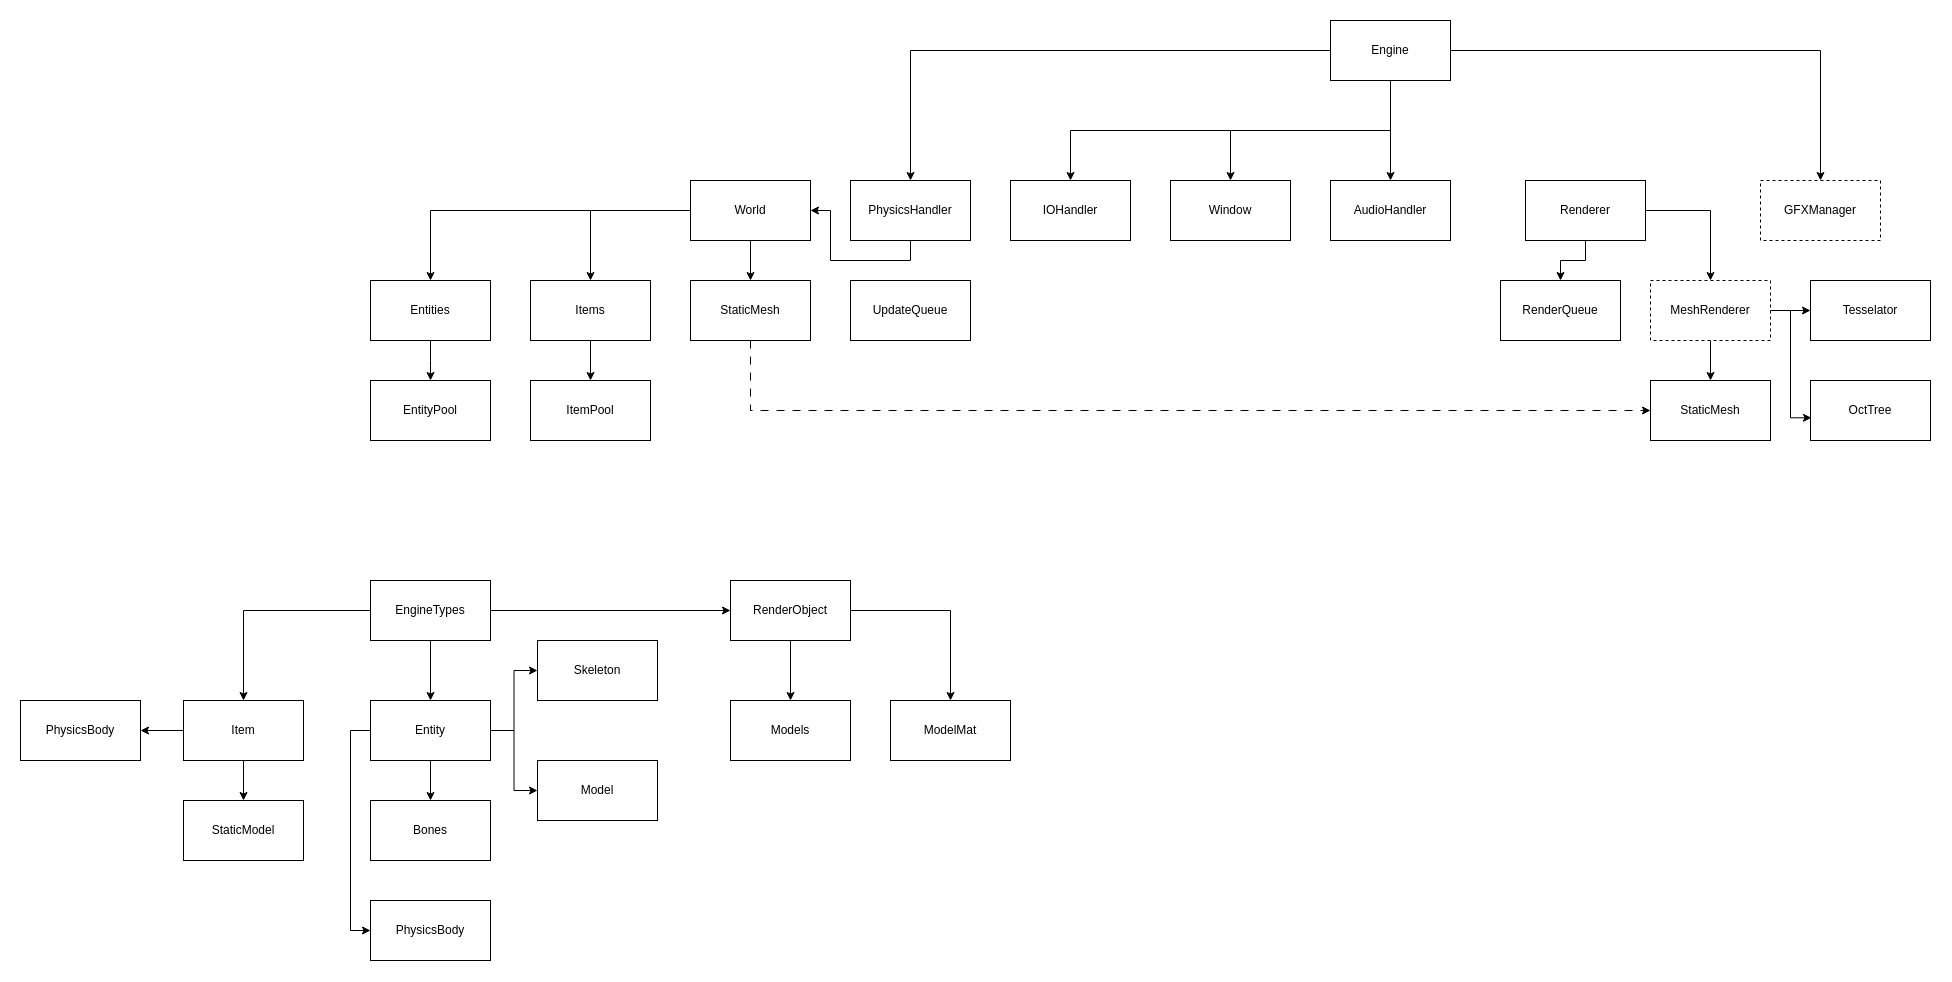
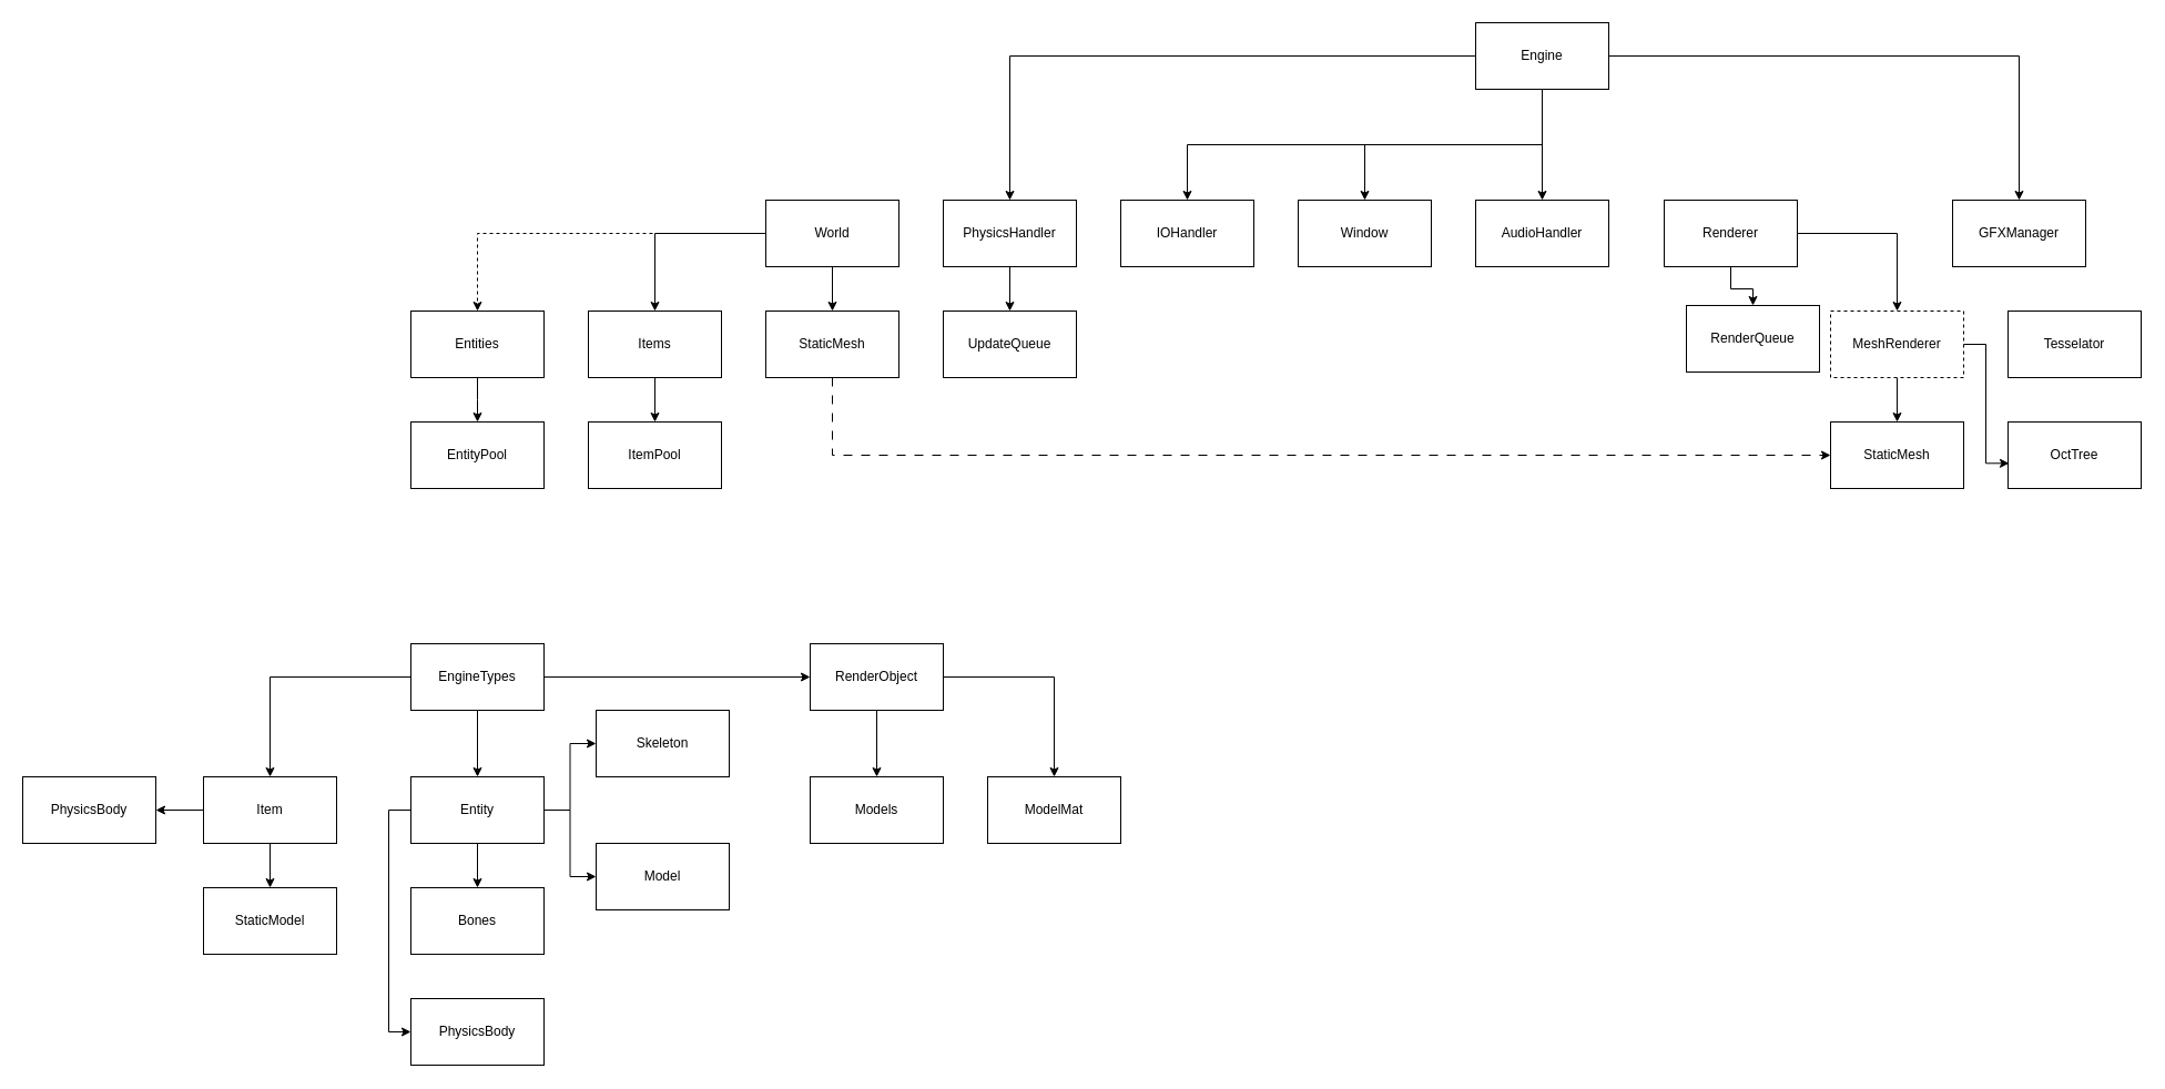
  <mxCell id="0" />
  <mxCell id="1" parent="0" />
  <mxCell id="2" style="edgeStyle=orthogonalEdgeStyle;rounded=0;orthogonalLoop=1;jettySize=auto;html=1;exitX=0.5;exitY=1;exitDx=0;exitDy=0;entryX=0.5;entryY=0;entryDx=0;entryDy=0;" parent="1" source="7" target="8" edge="1"><mxGeometry relative="1" as="geometry" /></mxCell>
  <mxCell id="3" style="edgeStyle=orthogonalEdgeStyle;rounded=0;orthogonalLoop=1;jettySize=auto;html=1;exitX=0.5;exitY=1;exitDx=0;exitDy=0;entryX=0.5;entryY=0;entryDx=0;entryDy=0;" parent="1" source="7" target="9" edge="1"><mxGeometry relative="1" as="geometry" /></mxCell>
  <mxCell id="4" style="edgeStyle=orthogonalEdgeStyle;rounded=0;orthogonalLoop=1;jettySize=auto;html=1;exitX=0.5;exitY=1;exitDx=0;exitDy=0;" parent="1" source="7" target="10" edge="1"><mxGeometry relative="1" as="geometry" /></mxCell>
  <mxCell id="5" style="edgeStyle=orthogonalEdgeStyle;rounded=0;orthogonalLoop=1;jettySize=auto;html=1;exitX=0;exitY=0.5;exitDx=0;exitDy=0;entryX=0.5;entryY=0;entryDx=0;entryDy=0;" parent="1" source="7" target="16" edge="1"><mxGeometry relative="1" as="geometry" /></mxCell>
  <mxCell id="6" style="edgeStyle=orthogonalEdgeStyle;rounded=0;orthogonalLoop=1;jettySize=auto;html=1;exitX=1;exitY=0.5;exitDx=0;exitDy=0;entryX=0.5;entryY=0;entryDx=0;entryDy=0;" edge="1" parent="1" source="7" target="60"><mxGeometry relative="1" as="geometry" /></mxCell>
  <mxCell id="7" value="Engine" style="rounded=0;whiteSpace=wrap;html=1;" parent="1" vertex="1"><mxGeometry x="1330" y="20" width="120" height="60" as="geometry" /></mxCell>
  <mxCell id="8" value="IOHandler" style="rounded=0;whiteSpace=wrap;html=1;" parent="1" vertex="1"><mxGeometry y="180" width="120" height="60" as="geometry" x="1010" /></mxCell>
  <mxCell id="9" value="Window" style="rounded=0;whiteSpace=wrap;html=1;" parent="1" vertex="1"><mxGeometry x="1170" y="180" width="120" height="60" as="geometry" /></mxCell>
  <mxCell id="10" value="AudioHandler" style="rounded=0;whiteSpace=wrap;html=1;" parent="1" vertex="1"><mxGeometry x="1330" y="180" width="120" height="60" as="geometry" /></mxCell>
  <mxCell id="11" style="edgeStyle=orthogonalEdgeStyle;rounded=0;orthogonalLoop=1;jettySize=auto;html=1;exitX=0.5;exitY=1;exitDx=0;exitDy=0;" parent="1" source="13" target="14" edge="1"><mxGeometry relative="1" as="geometry" /></mxCell>
  <mxCell id="12" style="edgeStyle=orthogonalEdgeStyle;rounded=0;orthogonalLoop=1;jettySize=auto;html=1;exitX=1;exitY=0.5;exitDx=0;exitDy=0;entryX=0.5;entryY=0;entryDx=0;entryDy=0;" parent="1" source="13" target="32" edge="1"><mxGeometry relative="1" as="geometry" /></mxCell>
- <mxCell id="13" value="Renderer" style="rounded=0;whiteSpace=wrap;html=1;" parent="1" vertex="1"><mxGeometry x="1525" y="180" width="120" height="60" as="geometry" /></mxCell>
- <mxCell id="14" value="RenderQueue" style="rounded=0;whiteSpace=wrap;html=1;" parent="1" vertex="1"><mxGeometry x="1500" y="280" width="120" height="60" as="geometry" /></mxCell>
- <mxCell id="15" style="edgeStyle=orthogonalEdgeStyle;rounded=0;orthogonalLoop=1;jettySize=auto;html=1;exitX=0.5;exitY=1;exitDx=0;exitDy=0;" parent="1" source="16" target="21" edge="1"><mxGeometry relative="1" as="geometry" /></mxCell>
+ <mxCell id="13" value="Renderer" style="rounded=0;whiteSpace=wrap;html=1;" parent="1" vertex="1"><mxGeometry x="1500" y="180" width="120" height="60" as="geometry" /></mxCell>
+ <mxCell id="14" value="RenderQueue" style="rounded=0;whiteSpace=wrap;html=1;" parent="1" vertex="1"><mxGeometry x="1520" y="275" width="120" height="60" as="geometry" /></mxCell>
+ <mxCell id="15" style="edgeStyle=orthogonalEdgeStyle;rounded=0;orthogonalLoop=1;jettySize=auto;html=1;exitX=0.5;exitY=1;exitDx=0;exitDy=0;entryX=0.5;entryY=0;entryDx=0;entryDy=0;" parent="1" source="16" target="17" edge="1"><mxGeometry relative="1" as="geometry" /></mxCell>
  <mxCell id="16" value="PhysicsHandler" style="rounded=0;whiteSpace=wrap;html=1;" parent="1" vertex="1"><mxGeometry x="850" y="180" width="120" height="60" as="geometry" /></mxCell>
  <mxCell id="17" value="UpdateQueue" style="rounded=0;whiteSpace=wrap;html=1;" parent="1" vertex="1"><mxGeometry x="850" y="280" width="120" height="60" as="geometry" /></mxCell>
  <mxCell id="18" style="edgeStyle=orthogonalEdgeStyle;rounded=0;orthogonalLoop=1;jettySize=auto;html=1;exitX=0.5;exitY=1;exitDx=0;exitDy=0;entryX=0.5;entryY=0;entryDx=0;entryDy=0;" parent="1" source="21" target="23" edge="1"><mxGeometry relative="1" as="geometry" /></mxCell>
  <mxCell id="19" style="edgeStyle=orthogonalEdgeStyle;rounded=0;orthogonalLoop=1;jettySize=auto;html=1;exitX=0;exitY=0.5;exitDx=0;exitDy=0;entryX=0.5;entryY=0;entryDx=0;entryDy=0;" parent="1" source="21" target="25" edge="1"><mxGeometry relative="1" as="geometry" /></mxCell>
- <mxCell id="20" style="edgeStyle=orthogonalEdgeStyle;rounded=0;orthogonalLoop=1;jettySize=auto;html=1;exitX=0;exitY=0.5;exitDx=0;exitDy=0;entryX=0.5;entryY=0;entryDx=0;entryDy=0;" parent="1" source="21" target="27" edge="1"><mxGeometry relative="1" as="geometry" /></mxCell>
+ <mxCell id="20" style="edgeStyle=orthogonalEdgeStyle;rounded=0;orthogonalLoop=1;jettySize=auto;html=1;exitX=0;exitY=0.5;exitDx=0;exitDy=0;entryX=0.5;entryY=0;entryDx=0;entryDy=0;dashed=1;" parent="1" source="21" target="27" edge="1"><mxGeometry relative="1" as="geometry" /></mxCell>
  <mxCell id="21" value="World" style="rounded=0;whiteSpace=wrap;html=1;" parent="1" vertex="1"><mxGeometry x="690" y="180" width="120" height="60" as="geometry" /></mxCell>
  <mxCell id="22" style="edgeStyle=orthogonalEdgeStyle;rounded=0;orthogonalLoop=1;jettySize=auto;html=1;exitX=0.5;exitY=1;exitDx=0;exitDy=0;entryX=0;entryY=0.5;entryDx=0;entryDy=0;dashed=1;dashPattern=8 8;" parent="1" source="23" target="33" edge="1"><mxGeometry relative="1" as="geometry" /></mxCell>
  <mxCell id="23" value="StaticMesh" style="rounded=0;whiteSpace=wrap;html=1;" parent="1" vertex="1"><mxGeometry x="690" y="280" width="120" height="60" as="geometry" /></mxCell>
  <mxCell id="24" style="edgeStyle=orthogonalEdgeStyle;rounded=0;orthogonalLoop=1;jettySize=auto;html=1;exitX=0.5;exitY=1;exitDx=0;exitDy=0;entryX=0.5;entryY=0;entryDx=0;entryDy=0;" parent="1" source="25" target="29" edge="1"><mxGeometry relative="1" as="geometry" /></mxCell>
  <mxCell id="25" value="Items" style="rounded=0;whiteSpace=wrap;html=1;" parent="1" vertex="1"><mxGeometry x="530" y="280" width="120" height="60" as="geometry" /></mxCell>
  <mxCell id="26" style="edgeStyle=orthogonalEdgeStyle;rounded=0;orthogonalLoop=1;jettySize=auto;html=1;exitX=0.5;exitY=1;exitDx=0;exitDy=0;" parent="1" source="27" edge="1"><mxGeometry relative="1" as="geometry"><mxPoint x="430" y="380" as="targetPoint" /></mxGeometry></mxCell>
  <mxCell id="27" value="Entities" style="rounded=0;whiteSpace=wrap;html=1;" parent="1" vertex="1"><mxGeometry x="370" y="280" width="120" height="60" as="geometry" /></mxCell>
  <mxCell id="28" value="EntityPool" style="rounded=0;whiteSpace=wrap;html=1;" parent="1" vertex="1"><mxGeometry x="370" y="380" width="120" height="60" as="geometry" /></mxCell>
  <mxCell id="29" value="ItemPool" style="rounded=0;whiteSpace=wrap;html=1;" parent="1" vertex="1"><mxGeometry x="530" y="380" width="120" height="60" as="geometry" /></mxCell>
- <mxCell id="30" style="edgeStyle=orthogonalEdgeStyle;rounded=0;orthogonalLoop=1;jettySize=auto;html=1;exitX=1;exitY=0.5;exitDx=0;exitDy=0;entryX=0;entryY=0.5;entryDx=0;entryDy=0;" parent="1" source="32" target="35" edge="1"><mxGeometry relative="1" as="geometry" /></mxCell>
  <mxCell id="31" style="edgeStyle=orthogonalEdgeStyle;rounded=0;orthogonalLoop=1;jettySize=auto;html=1;exitX=0.5;exitY=1;exitDx=0;exitDy=0;entryX=0.5;entryY=0;entryDx=0;entryDy=0;" parent="1" source="32" target="33" edge="1"><mxGeometry relative="1" as="geometry" /></mxCell>
  <mxCell id="32" value="MeshRenderer" style="rounded=0;whiteSpace=wrap;html=1;dashed=1;" parent="1" vertex="1"><mxGeometry x="1650" y="280" width="120" height="60" as="geometry" /></mxCell>
  <mxCell id="33" value="StaticMesh" style="rounded=0;whiteSpace=wrap;html=1;" parent="1" vertex="1"><mxGeometry x="1650" y="380" width="120" height="60" as="geometry" /></mxCell>
  <mxCell id="34" value="OctTree" style="rounded=0;whiteSpace=wrap;html=1;" parent="1" vertex="1"><mxGeometry x="1810" y="380" width="120" height="60" as="geometry" /></mxCell>
  <mxCell id="35" value="Tesselator" style="rounded=0;whiteSpace=wrap;html=1;" parent="1" vertex="1"><mxGeometry x="1810" y="280" width="120" height="60" as="geometry" /></mxCell>
  <mxCell id="36" style="edgeStyle=orthogonalEdgeStyle;rounded=0;orthogonalLoop=1;jettySize=auto;html=1;exitX=1;exitY=0.5;exitDx=0;exitDy=0;entryX=0.008;entryY=0.622;entryDx=0;entryDy=0;entryPerimeter=0;" parent="1" source="32" target="34" edge="1"><mxGeometry relative="1" as="geometry" /></mxCell>
  <mxCell id="37" style="edgeStyle=orthogonalEdgeStyle;rounded=0;orthogonalLoop=1;jettySize=auto;html=1;exitX=0.5;exitY=1;exitDx=0;exitDy=0;entryX=0.5;entryY=0;entryDx=0;entryDy=0;" parent="1" source="40" target="45" edge="1"><mxGeometry relative="1" as="geometry" /></mxCell>
  <mxCell id="38" style="edgeStyle=orthogonalEdgeStyle;rounded=0;orthogonalLoop=1;jettySize=auto;html=1;exitX=0;exitY=0.5;exitDx=0;exitDy=0;entryX=0.5;entryY=0;entryDx=0;entryDy=0;" parent="1" source="40" target="48" edge="1"><mxGeometry relative="1" as="geometry" /></mxCell>
  <mxCell id="39" style="edgeStyle=orthogonalEdgeStyle;rounded=0;orthogonalLoop=1;jettySize=auto;html=1;exitX=1;exitY=0.5;exitDx=0;exitDy=0;entryX=0;entryY=0.5;entryDx=0;entryDy=0;" parent="1" source="40" target="57" edge="1"><mxGeometry relative="1" as="geometry" /></mxCell>
  <mxCell id="40" value="EngineTypes" style="rounded=0;whiteSpace=wrap;html=1;" parent="1" vertex="1"><mxGeometry x="370" y="580" width="120" height="60" as="geometry" /></mxCell>
  <mxCell id="41" style="edgeStyle=orthogonalEdgeStyle;rounded=0;orthogonalLoop=1;jettySize=auto;html=1;exitX=1;exitY=0.5;exitDx=0;exitDy=0;" parent="1" source="45" target="51" edge="1"><mxGeometry relative="1" as="geometry" /></mxCell>
  <mxCell id="42" style="edgeStyle=orthogonalEdgeStyle;rounded=0;orthogonalLoop=1;jettySize=auto;html=1;exitX=0.5;exitY=1;exitDx=0;exitDy=0;entryX=0.5;entryY=0;entryDx=0;entryDy=0;" parent="1" source="45" target="49" edge="1"><mxGeometry relative="1" as="geometry" /></mxCell>
  <mxCell id="43" style="edgeStyle=orthogonalEdgeStyle;rounded=0;orthogonalLoop=1;jettySize=auto;html=1;exitX=1;exitY=0.5;exitDx=0;exitDy=0;entryX=0;entryY=0.5;entryDx=0;entryDy=0;" parent="1" source="45" target="50" edge="1"><mxGeometry relative="1" as="geometry" /></mxCell>
  <mxCell id="44" style="edgeStyle=orthogonalEdgeStyle;rounded=0;orthogonalLoop=1;jettySize=auto;html=1;exitX=0;exitY=0.5;exitDx=0;exitDy=0;entryX=0;entryY=0.5;entryDx=0;entryDy=0;" parent="1" source="45" target="52" edge="1"><mxGeometry relative="1" as="geometry"><Array as="points"><mxPoint x="350" y="730" /><mxPoint x="350" y="930" /></Array></mxGeometry></mxCell>
  <mxCell id="45" value="Entity" style="rounded=0;whiteSpace=wrap;html=1;" parent="1" vertex="1"><mxGeometry x="370" y="700" width="120" height="60" as="geometry" /></mxCell>
  <mxCell id="46" style="edgeStyle=orthogonalEdgeStyle;rounded=0;orthogonalLoop=1;jettySize=auto;html=1;exitX=0.5;exitY=1;exitDx=0;exitDy=0;entryX=0.5;entryY=0;entryDx=0;entryDy=0;" parent="1" source="48" target="53" edge="1"><mxGeometry relative="1" as="geometry" /></mxCell>
  <mxCell id="47" style="edgeStyle=orthogonalEdgeStyle;rounded=0;orthogonalLoop=1;jettySize=auto;html=1;exitX=0;exitY=0.5;exitDx=0;exitDy=0;entryX=1;entryY=0.5;entryDx=0;entryDy=0;" parent="1" source="48" target="54" edge="1"><mxGeometry relative="1" as="geometry" /></mxCell>
  <mxCell id="48" value="Item" style="rounded=0;whiteSpace=wrap;html=1;" parent="1" vertex="1"><mxGeometry x="183" y="700" width="120" height="60" as="geometry" /></mxCell>
  <mxCell id="49" value="Bones" style="rounded=0;whiteSpace=wrap;html=1;" parent="1" vertex="1"><mxGeometry x="370" y="800" width="120" height="60" as="geometry" /></mxCell>
  <mxCell id="50" value="Model" style="rounded=0;whiteSpace=wrap;html=1;" parent="1" vertex="1"><mxGeometry x="537" y="760" width="120" height="60" as="geometry" /></mxCell>
  <mxCell id="51" value="Skeleton" style="rounded=0;whiteSpace=wrap;html=1;" parent="1" vertex="1"><mxGeometry x="537" y="640" width="120" height="60" as="geometry" /></mxCell>
  <mxCell id="52" value="PhysicsBody" style="rounded=0;whiteSpace=wrap;html=1;" parent="1" vertex="1"><mxGeometry x="370" y="900" width="120" height="60" as="geometry" /></mxCell>
  <mxCell id="53" value="StaticModel" style="rounded=0;whiteSpace=wrap;html=1;" parent="1" vertex="1"><mxGeometry x="183" y="800" width="120" height="60" as="geometry" /></mxCell>
  <mxCell id="54" value="PhysicsBody" style="rounded=0;whiteSpace=wrap;html=1;" parent="1" vertex="1"><mxGeometry x="20" y="700" width="120" height="60" as="geometry" /></mxCell>
  <mxCell id="55" style="edgeStyle=orthogonalEdgeStyle;rounded=0;orthogonalLoop=1;jettySize=auto;html=1;exitX=0.5;exitY=1;exitDx=0;exitDy=0;entryX=0.5;entryY=0;entryDx=0;entryDy=0;" parent="1" source="57" target="58" edge="1"><mxGeometry relative="1" as="geometry" /></mxCell>
  <mxCell id="56" style="edgeStyle=orthogonalEdgeStyle;rounded=0;orthogonalLoop=1;jettySize=auto;html=1;exitX=1;exitY=0.5;exitDx=0;exitDy=0;" parent="1" source="57" target="59" edge="1"><mxGeometry relative="1" as="geometry" /></mxCell>
  <mxCell id="57" value="RenderObject" style="rounded=0;whiteSpace=wrap;html=1;" parent="1" vertex="1"><mxGeometry x="730" y="580" width="120" height="60" as="geometry" /></mxCell>
  <mxCell id="58" value="Models" style="rounded=0;whiteSpace=wrap;html=1;" parent="1" vertex="1"><mxGeometry x="730" y="700" width="120" height="60" as="geometry" /></mxCell>
  <mxCell id="59" value="ModelMat" style="rounded=0;whiteSpace=wrap;html=1;" parent="1" vertex="1"><mxGeometry x="890" y="700" width="120" height="60" as="geometry" /></mxCell>
- <mxCell id="60" value="GFXManager" style="rounded=0;whiteSpace=wrap;html=1;dashed=1;" vertex="1" parent="1"><mxGeometry x="1760" y="180" width="120" height="60" as="geometry" /></mxCell>
+ <mxCell id="60" value="GFXManager" style="rounded=0;whiteSpace=wrap;html=1;" vertex="1" parent="1"><mxGeometry x="1760" y="180" width="120" height="60" as="geometry" /></mxCell>
